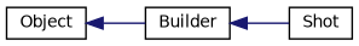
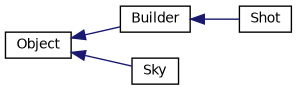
  digraph {
    rankdir=LR
    node [color=black fillcolor=white fontname=Helvetica fontsize=10 shape=record style=filled]
    edge [color=midnightblue dir=back fontname=Helvetica fontsize=10 labelfontname=Helvetica labelfontsize=10 style=solid]
    n1 [height=0.2 label=Object width=0.4]
    n2 [height=0.2 label=Builder width=0.4]
+   n3 [height=0.2 label=Sky width=0.4]
    n4 [height=0.2 label=Shot width=0.4]
    n1 -> n2
+   n1 -> n3
    n2 -> n4
  }
